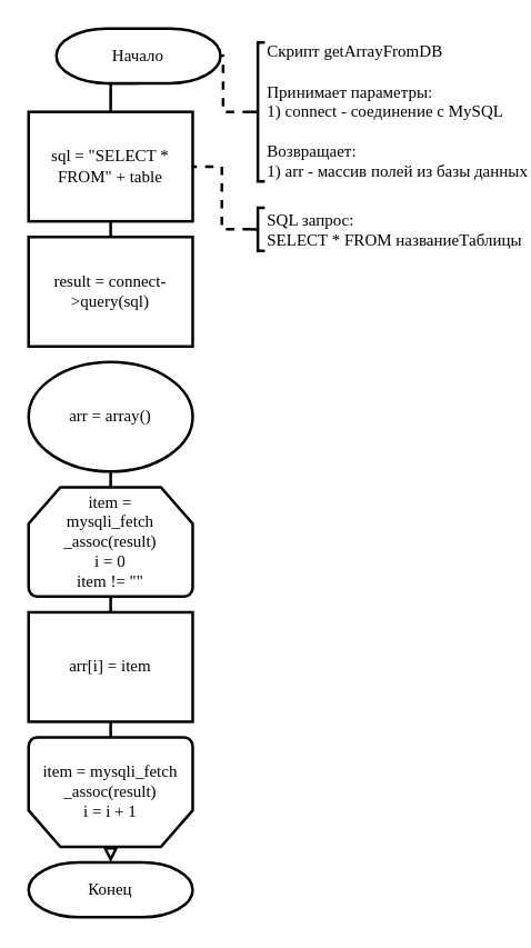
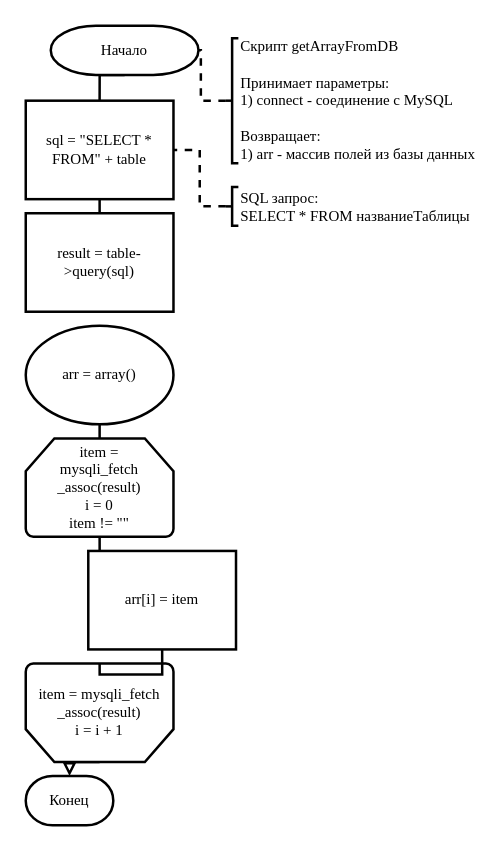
  <mxCell id="0" />
  <mxCell id="1" parent="0" />
  <mxCell id="2" style="edgeStyle=orthogonalEdgeStyle;rounded=0;orthogonalLoop=1;jettySize=auto;html=1;exitX=0.5;exitY=1;exitDx=0;exitDy=0;exitPerimeter=0;entryX=0.5;entryY=0;entryDx=0;entryDy=0;strokeWidth=2;endArrow=none;endFill=0;" edge="1" parent="1" source="3" target="5"><mxGeometry relative="1" as="geometry" /></mxCell>
  <mxCell id="3" value="Начало" style="strokeWidth=2;html=1;shape=mxgraph.flowchart.terminator;whiteSpace=wrap;rounded=0;fontFamily=Times New Roman;" vertex="1" parent="1"><mxGeometry x="40" y="20" width="118.11" height="39.37" as="geometry" /></mxCell>
  <mxCell id="4" style="edgeStyle=orthogonalEdgeStyle;rounded=0;orthogonalLoop=1;jettySize=auto;html=1;exitX=0.5;exitY=1;exitDx=0;exitDy=0;entryX=0.5;entryY=0;entryDx=0;entryDy=0;endArrow=none;endFill=0;strokeWidth=2;" edge="1" parent="1" source="5" target="6"><mxGeometry relative="1" as="geometry" /></mxCell>
  <mxCell id="5" value="sql = &quot;SELECT * FROM&quot; + table" style="rounded=0;whiteSpace=wrap;html=1;absoluteArcSize=1;arcSize=14;strokeWidth=2;fontFamily=Times New Roman;" vertex="1" parent="1"><mxGeometry x="20" y="80" width="118.11" height="78.74" as="geometry" /></mxCell>
- <mxCell id="6" value="result = connect-&amp;gt;query(sql)" style="rounded=0;whiteSpace=wrap;html=1;absoluteArcSize=1;arcSize=14;strokeWidth=2;fontFamily=Times New Roman;" vertex="1" parent="1"><mxGeometry x="20" y="170" width="118.11" height="78.74" as="geometry" /></mxCell>
+ <mxCell id="6" value="result = table-&amp;gt;query(sql)" style="rounded=0;whiteSpace=wrap;html=1;absoluteArcSize=1;arcSize=14;strokeWidth=2;fontFamily=Times New Roman;" vertex="1" parent="1"><mxGeometry x="20" y="170" width="118.11" height="78.74" as="geometry" /></mxCell>
  <mxCell id="7" style="edgeStyle=orthogonalEdgeStyle;rounded=0;orthogonalLoop=1;jettySize=auto;html=1;exitX=0.5;exitY=1;exitDx=0;exitDy=0;entryX=0.5;entryY=0;entryDx=0;entryDy=0;entryPerimeter=0;endArrow=none;endFill=0;strokeWidth=2;" edge="1" parent="1" source="8" target="10"><mxGeometry relative="1" as="geometry" /></mxCell>
  <mxCell id="8" value="arr = array()" style="ellipse;whiteSpace=wrap;html=1;absoluteArcSize=1;arcSize=14;strokeWidth=2;fontFamily=Times New Roman;" vertex="1" parent="1"><mxGeometry x="20" y="260" width="118.11" height="78.74" as="geometry" /></mxCell>
  <mxCell id="9" style="edgeStyle=orthogonalEdgeStyle;rounded=0;orthogonalLoop=1;jettySize=auto;html=1;exitX=0.5;exitY=1;exitDx=0;exitDy=0;exitPerimeter=0;entryX=0.5;entryY=0;entryDx=0;entryDy=0;endArrow=none;endFill=0;strokeWidth=2;" edge="1" parent="1" source="10" target="14"><mxGeometry relative="1" as="geometry" /></mxCell>
  <mxCell id="10" value="item =&lt;br&gt;mysqli_fetch&lt;br&gt;_assoc(result)&lt;br&gt;i = 0&lt;br&gt;item != &quot;&quot;" style="strokeWidth=2;html=1;shape=mxgraph.flowchart.loop_limit;whiteSpace=wrap;rounded=0;fontFamily=Times New Roman;" vertex="1" parent="1"><mxGeometry x="20" y="350" width="118.11" height="78.74" as="geometry" /></mxCell>
  <mxCell id="11" style="edgeStyle=orthogonalEdgeStyle;rounded=0;orthogonalLoop=1;jettySize=auto;html=1;exitX=0.5;exitY=0;exitDx=0;exitDy=0;exitPerimeter=0;entryX=0.5;entryY=0;entryDx=0;entryDy=0;entryPerimeter=0;endArrow=block;endFill=0;strokeWidth=2;" edge="1" parent="1" source="12" target="15"><mxGeometry relative="1" as="geometry" /></mxCell>
  <mxCell id="12" value="item = mysqli_fetch&lt;br&gt;_assoc(result)&lt;br&gt;i = i + 1" style="strokeWidth=2;html=1;shape=mxgraph.flowchart.loop_limit;whiteSpace=wrap;rounded=0;fontFamily=Times New Roman;flipV=1;" vertex="1" parent="1"><mxGeometry x="20" y="530" width="118.11" height="78.74" as="geometry" /></mxCell>
  <mxCell id="13" style="edgeStyle=orthogonalEdgeStyle;rounded=0;orthogonalLoop=1;jettySize=auto;html=1;exitX=0.5;exitY=1;exitDx=0;exitDy=0;entryX=0.5;entryY=1;entryDx=0;entryDy=0;entryPerimeter=0;endArrow=none;endFill=0;strokeWidth=2;" edge="1" parent="1" source="14" target="12"><mxGeometry relative="1" as="geometry" /></mxCell>
- <mxCell id="14" value="arr[i] = item" style="rounded=0;whiteSpace=wrap;html=1;absoluteArcSize=1;arcSize=14;strokeWidth=2;fontFamily=Times New Roman;" vertex="1" parent="1"><mxGeometry x="20" y="440" width="118.11" height="78.74" as="geometry" /></mxCell>
- <mxCell id="15" value="Конец" style="strokeWidth=2;html=1;shape=mxgraph.flowchart.terminator;whiteSpace=wrap;rounded=0;fontFamily=Times New Roman;" vertex="1" parent="1"><mxGeometry x="20" y="620" width="118.11" height="39.37" as="geometry" /></mxCell>
+ <mxCell id="14" value="arr[i] = item" style="rounded=0;whiteSpace=wrap;html=1;absoluteArcSize=1;arcSize=14;strokeWidth=2;fontFamily=Times New Roman;" vertex="1" parent="1"><mxGeometry x="70" y="440" width="118.11" height="78.74" as="geometry" /></mxCell>
+ <mxCell id="15" value="Конец" style="strokeWidth=2;html=1;shape=mxgraph.flowchart.terminator;whiteSpace=wrap;rounded=0;fontFamily=Times New Roman;" vertex="1" parent="1"><mxGeometry x="20" y="620" width="70" height="39.37" as="geometry" /></mxCell>
  <mxCell id="16" style="edgeStyle=orthogonalEdgeStyle;rounded=0;orthogonalLoop=1;jettySize=auto;html=1;exitX=0;exitY=0.5;exitDx=0;exitDy=0;exitPerimeter=0;entryX=1;entryY=0.5;entryDx=0;entryDy=0;entryPerimeter=0;endArrow=none;endFill=0;strokeWidth=2;dashed=1;" edge="1" parent="1" source="17" target="3"><mxGeometry relative="1" as="geometry" /></mxCell>
  <mxCell id="17" value="Скрипт getArrayFromDB&lt;br&gt;&lt;br&gt;Принимает параметры:&lt;br&gt;1) connect - соединение с MySQL&lt;br&gt;&lt;br&gt;Возвращает:&lt;br&gt;1) arr - массив полей из базы данных" style="strokeWidth=2;html=1;shape=mxgraph.flowchart.annotation_2;align=left;labelPosition=right;pointerEvents=1;rounded=0;fontFamily=Times New Roman;" vertex="1" parent="1"><mxGeometry x="180" y="30" width="10" height="100" as="geometry" /></mxCell>
  <mxCell id="18" style="edgeStyle=orthogonalEdgeStyle;rounded=0;orthogonalLoop=1;jettySize=auto;html=1;exitX=0;exitY=0.5;exitDx=0;exitDy=0;exitPerimeter=0;entryX=1;entryY=0.5;entryDx=0;entryDy=0;endArrow=none;endFill=0;strokeWidth=2;dashed=1;" edge="1" parent="1" source="19" target="5"><mxGeometry relative="1" as="geometry" /></mxCell>
  <mxCell id="19" value="SQL запрос:&lt;br&gt;SELECT * FROM названиеТаблицы" style="strokeWidth=2;html=1;shape=mxgraph.flowchart.annotation_2;align=left;labelPosition=right;pointerEvents=1;rounded=0;fontFamily=Times New Roman;" vertex="1" parent="1"><mxGeometry x="180" y="149" width="10" height="31" as="geometry" /></mxCell>
